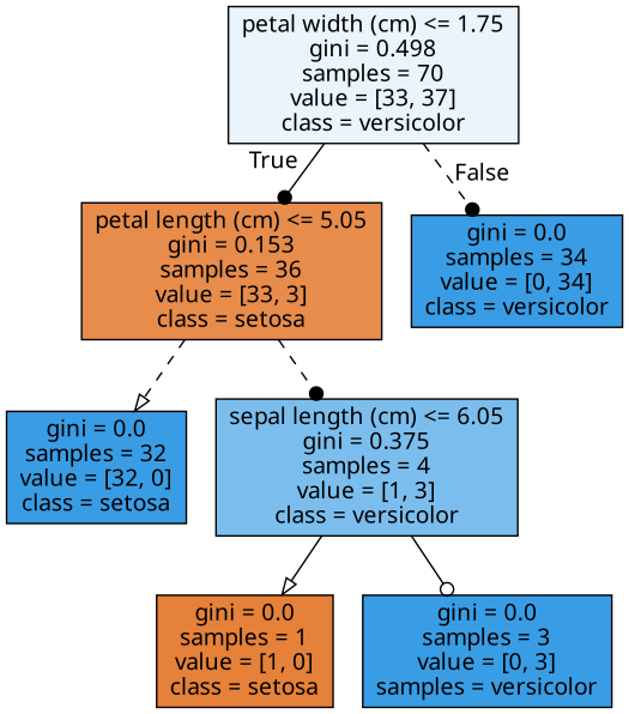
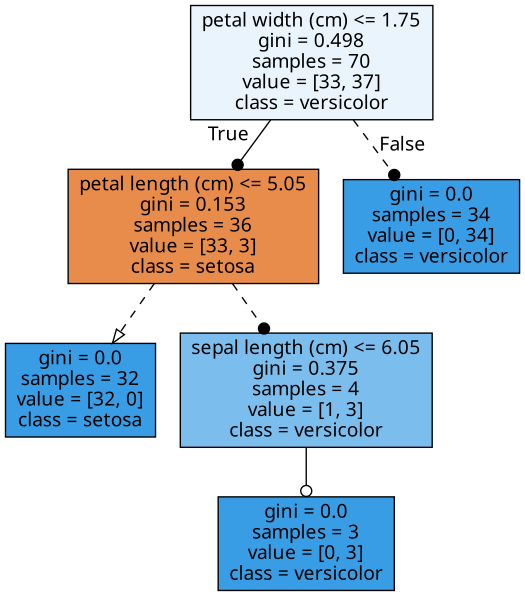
  digraph {
    fontname="Noto Sans"
    node [color=black fillcolor="#399de5" fontname="Noto Sans" shape=box style=filled]
    edge [arrowhead=dot fontname="Noto Sans" style=solid]
    n1 [fillcolor="#eaf4fc" label="petal width (cm) <= 1.75\ngini = 0.498\nsamples = 70\nvalue = [33, 37]\nclass = versicolor"]
    n2 [fillcolor="#e78c4b" label="petal length (cm) <= 5.05\ngini = 0.153\nsamples = 36\nvalue = [33, 3]\nclass = setosa"]
    n3 [label="gini = 0.0\nsamples = 34\nvalue = [0, 34]\nclass = versicolor"]
    n4 [label="gini = 0.0\nsamples = 32\nvalue = [32, 0]\nclass = setosa"]
    n5 [fillcolor="#7bbeee" label="sepal length (cm) <= 6.05\ngini = 0.375\nsamples = 4\nvalue = [1, 3]\nclass = versicolor"]
-   n6 [fillcolor="#e58139" label="gini = 0.0\nsamples = 1\nvalue = [1, 0]\nclass = setosa"]
-   n7 [label="gini = 0.0\nsamples = 3\nvalue = [0, 3]\nsamples = versicolor"]
+   n7 [label="gini = 0.0\nsamples = 3\nvalue = [0, 3]\nclass = versicolor"]
    n1 -> n2 [headlabel=True labelangle=45 labeldistance=2.5]
    n1 -> n3 [headlabel=False labelangle=-45 labeldistance=2.5 style=dashed]
    n2 -> n4 [arrowhead=onormal style=dashed]
    n2 -> n5 [style=dashed]
-   n5 -> n6 [arrowhead=onormal]
    n5 -> n7 [arrowhead=odot]
  }
